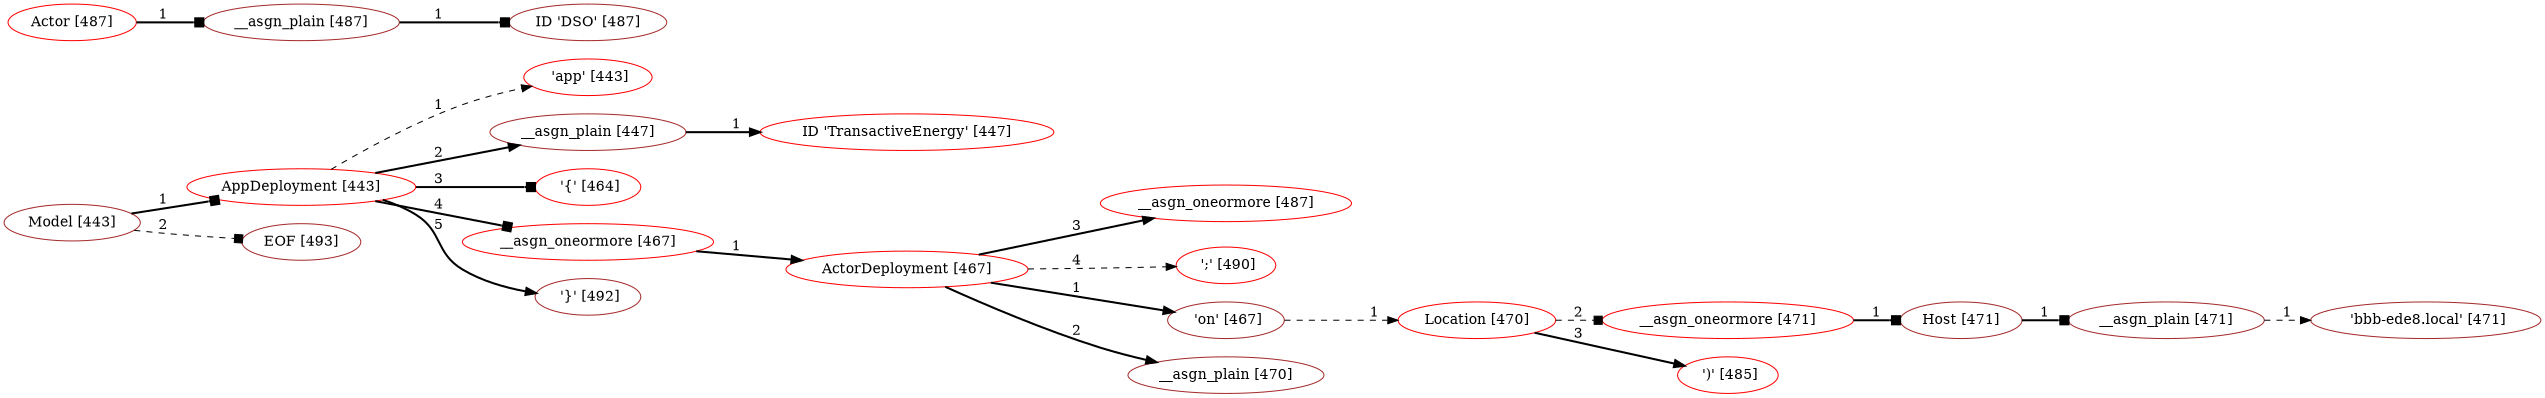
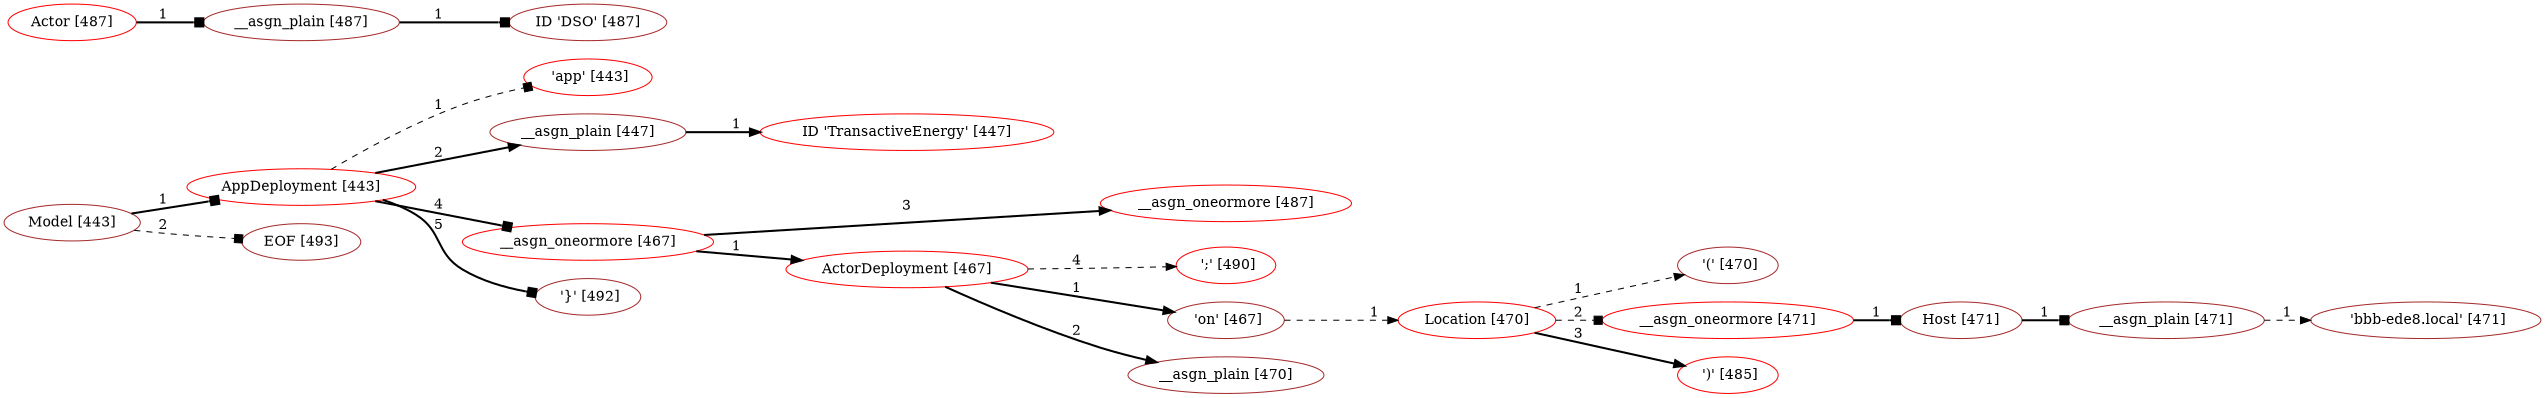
  digraph {
    rankdir=LR
    node [color=brown]
    edge [arrowhead=normal style=bold]
    n1 [label="Model [443]"]
    n2 [color=red label="AppDeployment [443]"]
    n3 [label="EOF [493]"]
    n4 [color=red label=" 'app' [443]"]
    n5 [label="__asgn_plain [447]"]
-   n6 [color=red label=" '{' [464]"]
    n7 [color=red label="__asgn_oneormore [467]"]
    n8 [label=" '}' [492]"]
    n9 [color=red label="ID 'TransactiveEnergy' [447]"]
    n10 [color=red label="ActorDeployment [467]"]
    n11 [label=" 'on' [467]"]
    n12 [label="__asgn_plain [470]"]
    n13 [color=red label="__asgn_oneormore [487]"]
    n14 [color=red label=" ';' [490]"]
    n15 [color=red label="Location [470]"]
+   n16 [label=" '(' [470]"]
    n17 [color=red label="__asgn_oneormore [471]"]
    n18 [color=red label=" ')' [485]"]
    n19 [label="Host [471]"]
    n20 [label="__asgn_plain [471]"]
    n21 [label=" 'bbb-ede8.local' [471]"]
    n22 [color=red label="Actor [487]"]
    n23 [label="__asgn_plain [487]"]
    n24 [label="ID 'DSO' [487]"]
    n1 -> n2 [arrowhead=box label=1]
    n1 -> n3 [arrowhead=box label=2 style=dashed]
-   n2 -> n4 [label=1 style=dashed]
+   n2 -> n4 [arrowhead=box label=1 style=dashed]
    n2 -> n5 [label=2]
-   n2 -> n6 [arrowhead=box label=3]
    n2 -> n7 [arrowhead=box label=4]
-   n2 -> n8 [label=5]
+   n2 -> n8 [arrowhead=box label=5]
    n5 -> n9 [label=1]
    n7 -> n10 [label=1]
    n10 -> n11 [label=1]
    n10 -> n12 [label=2]
-   n10 -> n13 [label=3]
+   n7 -> n13 [label=3]
    n10 -> n14 [label=4 style=dashed]
    n11 -> n15 [label=1 style=dashed]
+   n15 -> n16 [label=1 style=dashed]
    n15 -> n17 [arrowhead=box label=2 style=dashed]
    n15 -> n18 [label=3]
    n17 -> n19 [arrowhead=box label=1]
    n19 -> n20 [arrowhead=box label=1]
    n20 -> n21 [label=1 style=dashed]
    n22 -> n23 [arrowhead=box label=1]
    n23 -> n24 [arrowhead=box label=1]
  }
